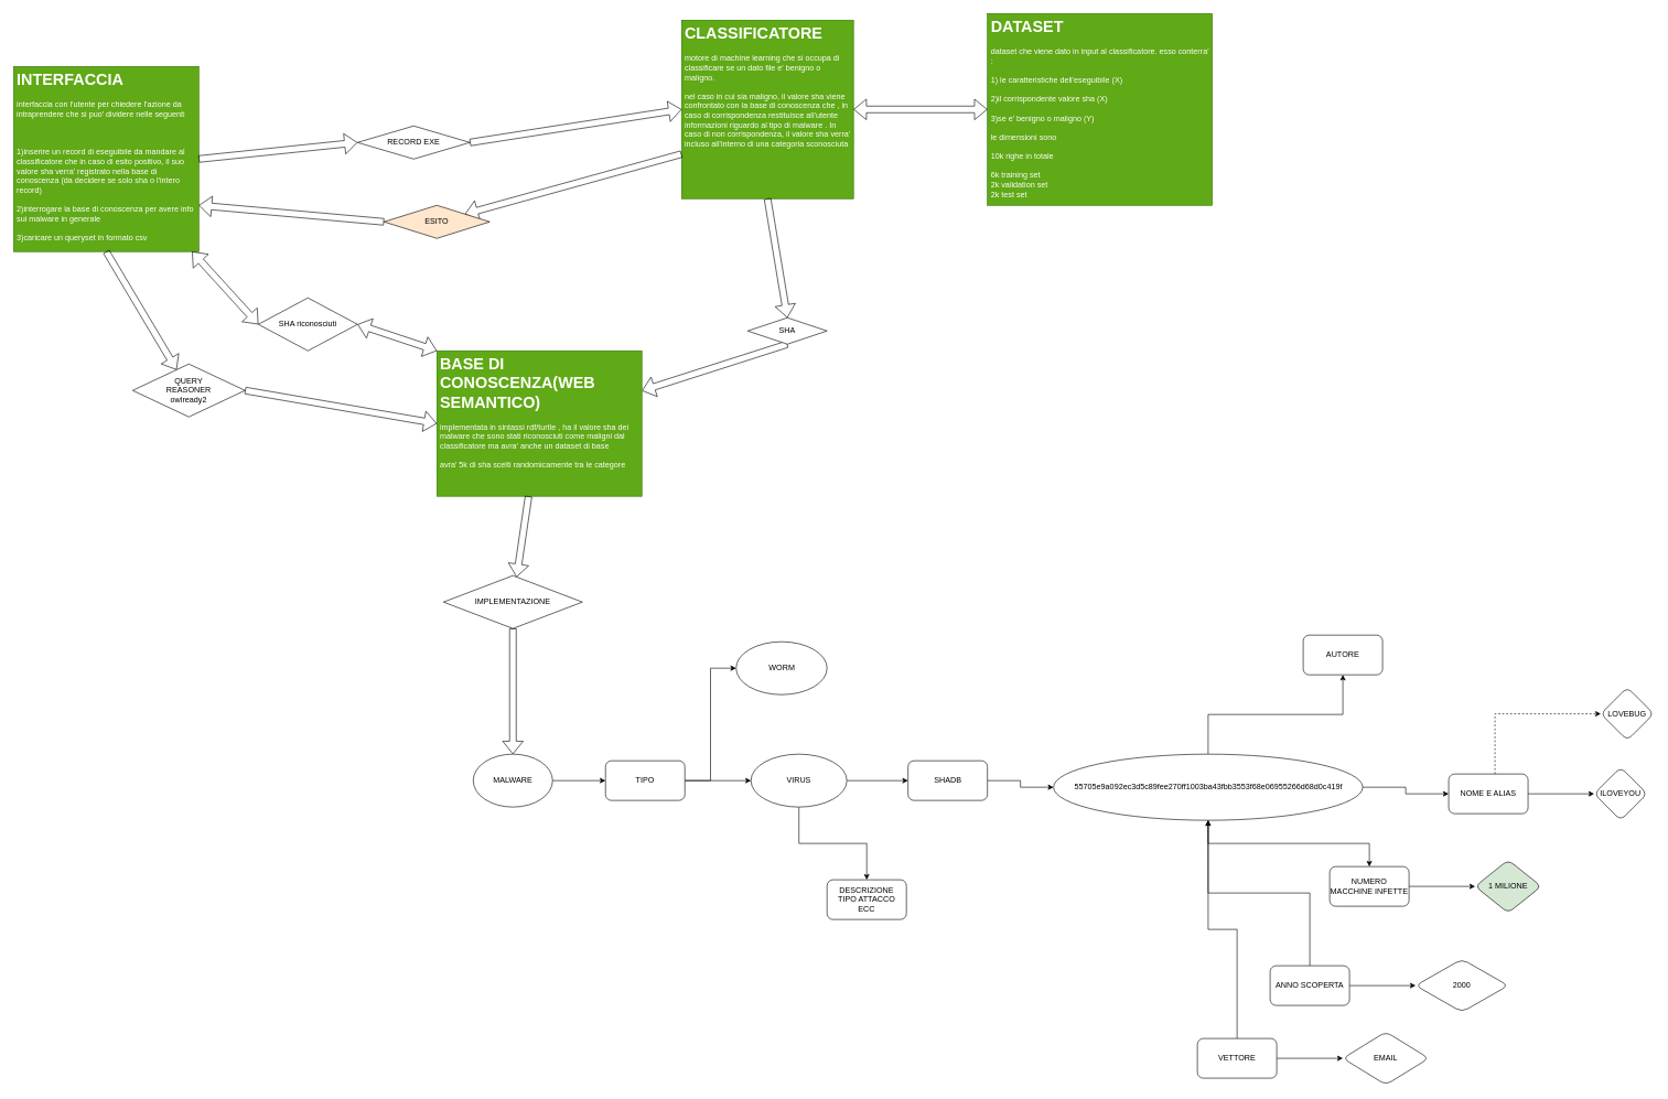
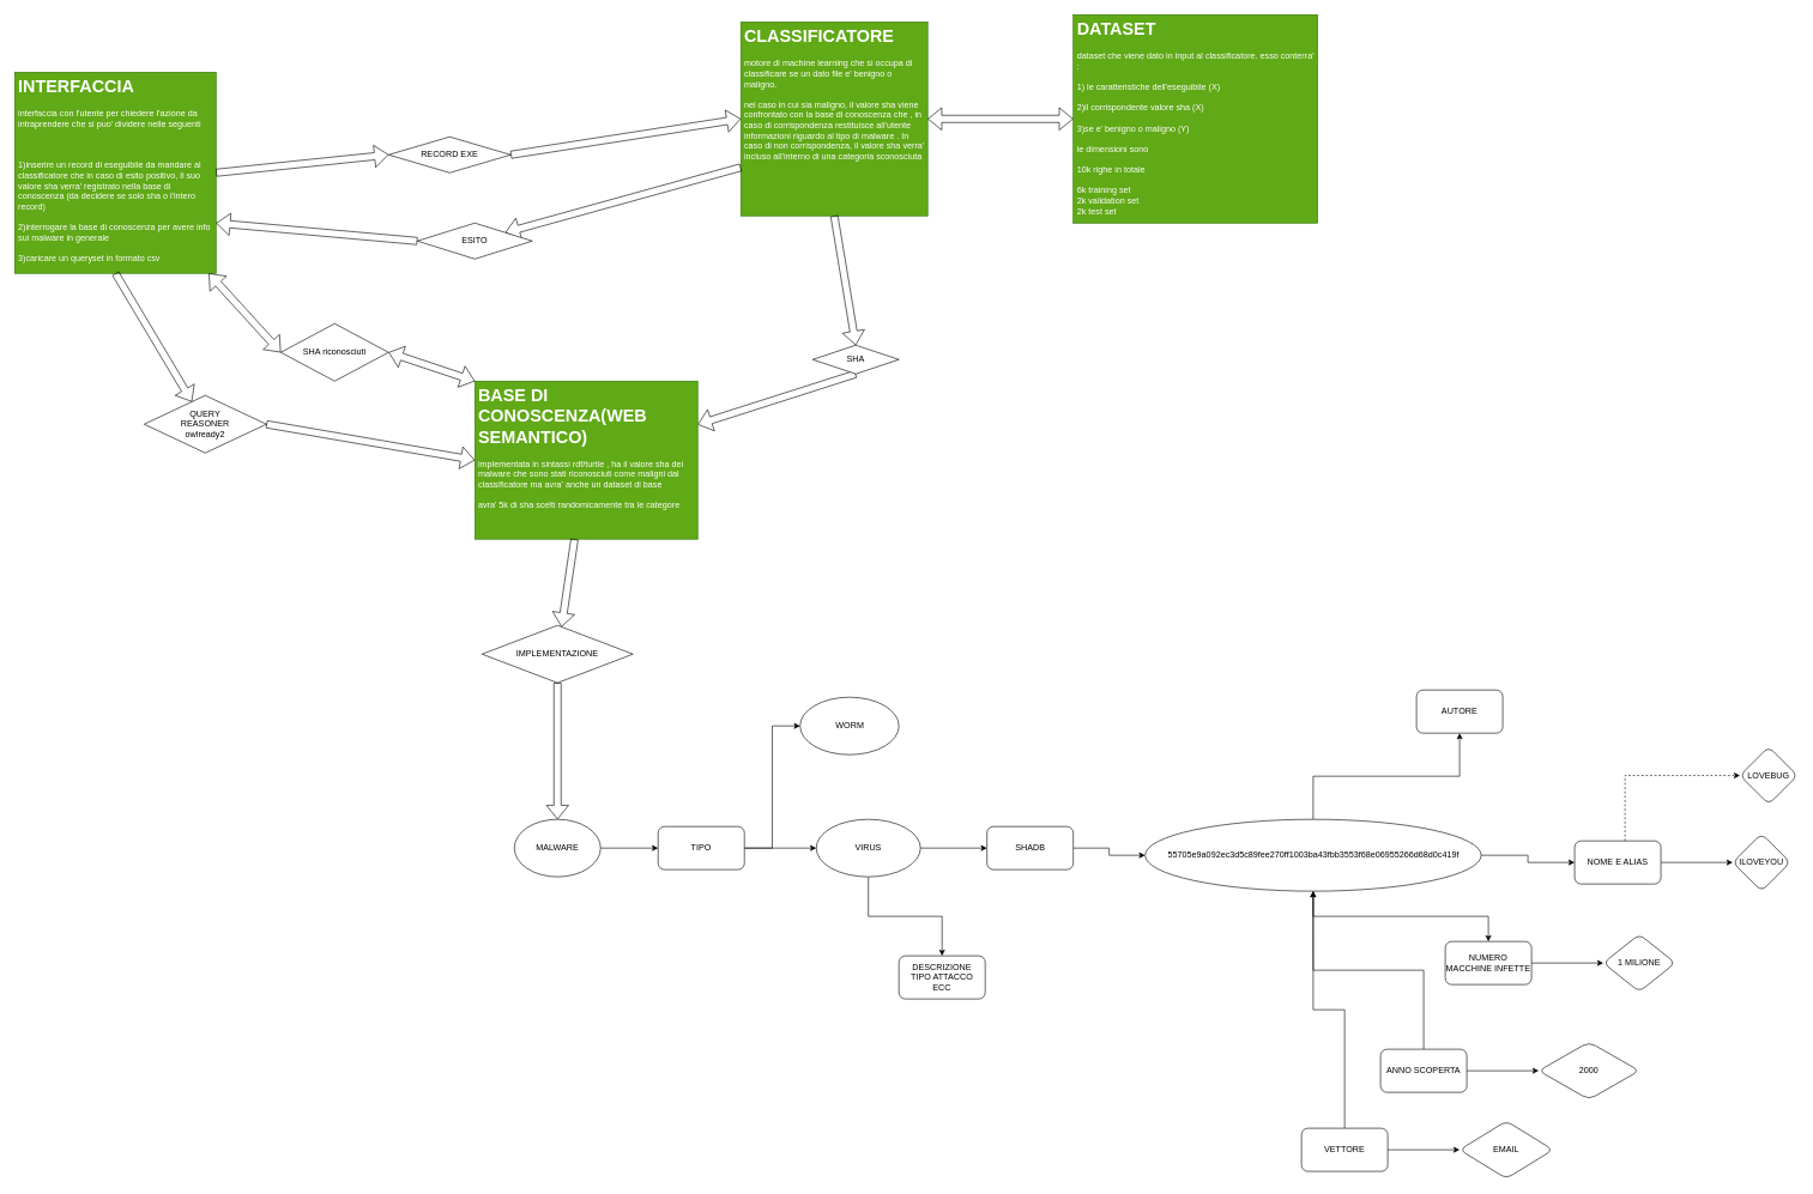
  <mxCell id="0" />
  <mxCell id="1" parent="0" />
  <mxCell id="2" value="&lt;h1&gt;INTERFACCIA&lt;/h1&gt;&lt;div&gt;interfaccia con l'utente per chiedere l'azione da intraprendere che si puo' dividere nelle seguenti&lt;/div&gt;&lt;div&gt;&lt;br&gt;&lt;/div&gt;&lt;div&gt;&lt;br&gt;&lt;/div&gt;&lt;div&gt;&lt;br&gt;&lt;/div&gt;&lt;div&gt;1)inserire un record di eseguibile da mandare al classificatore che in caso di esito positivo, il suo valore sha verra' registrato nella base di conoscenza (da decidere se solo sha o l'intero record)&lt;/div&gt;&lt;div&gt;&lt;br&gt;&lt;/div&gt;&lt;div&gt;2)interrogare la base di conoscenza per avere info sui malware in generale&lt;/div&gt;&lt;div&gt;&lt;br&gt;&lt;/div&gt;&lt;div&gt;3)caricare un queryset in formato csv&lt;/div&gt;" style="text;html=1;spacing=5;spacingTop=-20;whiteSpace=wrap;overflow=hidden;rounded=0;fillColor=#60a917;fontColor=#ffffff;strokeColor=#2D7600;" parent="1" vertex="1"><mxGeometry x="20" y="100" width="280" height="280" as="geometry" /></mxCell>
  <mxCell id="3" value="" style="shape=flexArrow;endArrow=classic;html=1;rounded=0;exitX=1;exitY=0.5;exitDx=0;exitDy=0;entryX=0;entryY=0.5;entryDx=0;entryDy=0;" parent="1" source="2" target="4" edge="1"><mxGeometry width="50" height="50" relative="1" as="geometry"><mxPoint x="430" y="350" as="sourcePoint" /><mxPoint x="480" y="300" as="targetPoint" /></mxGeometry></mxCell>
  <mxCell id="4" value="RECORD EXE" style="rhombus;whiteSpace=wrap;html=1;" parent="1" vertex="1"><mxGeometry x="540" y="190" width="170" height="50" as="geometry" /></mxCell>
  <mxCell id="5" value="&lt;h1&gt;CLASSIFICATORE&lt;/h1&gt;&lt;div&gt;motore di machine learning che si occupa di classificare se un dato file e' benigno o maligno.&lt;/div&gt;&lt;div&gt;&lt;br&gt;&lt;/div&gt;&lt;div&gt;nel caso in cui sia maligno, il valore sha viene confrontato con la base di conoscenza che , in caso di corrispondenza restituisce all'utente informazioni riguardo al tipo di malware . In caso di non corrispondenza, il valore sha verra' incluso all'interno di una categoria sconosciuta&lt;/div&gt;" style="text;html=1;strokeColor=#2D7600;fillColor=#60a917;spacing=5;spacingTop=-20;whiteSpace=wrap;overflow=hidden;rounded=0;fontColor=#ffffff;" parent="1" vertex="1"><mxGeometry x="1030" y="30" width="260" height="270" as="geometry" /></mxCell>
  <mxCell id="6" value="" style="shape=flexArrow;endArrow=classic;html=1;rounded=0;entryX=0;entryY=0.5;entryDx=0;entryDy=0;exitX=1;exitY=0.5;exitDx=0;exitDy=0;" parent="1" source="4" target="5" edge="1"><mxGeometry width="50" height="50" relative="1" as="geometry"><mxPoint x="780" y="350" as="sourcePoint" /><mxPoint x="830" y="300" as="targetPoint" /></mxGeometry></mxCell>
  <mxCell id="7" value="" style="shape=flexArrow;endArrow=classic;html=1;rounded=0;exitX=0.5;exitY=1;exitDx=0;exitDy=0;" parent="1" source="9" target="8" edge="1"><mxGeometry width="50" height="50" relative="1" as="geometry"><mxPoint x="1010" y="420" as="sourcePoint" /><mxPoint x="830" y="420" as="targetPoint" /><Array as="points" /></mxGeometry></mxCell>
  <mxCell id="8" value="&lt;h1&gt;BASE DI CONOSCENZA(WEB SEMANTICO)&lt;/h1&gt;&lt;div&gt;implementata in sintassi rdf/turtle , ha il valore sha dei malware che sono stati riconosciuti come maligni dal classificatore ma avra' anche un dataset di base&amp;nbsp;&lt;/div&gt;&lt;div&gt;&lt;br&gt;&lt;/div&gt;&lt;div&gt;avra' 5k di sha scelti randomicamente tra le categore&lt;/div&gt;" style="text;html=1;strokeColor=#2D7600;fillColor=#60a917;spacing=5;spacingTop=-20;whiteSpace=wrap;overflow=hidden;rounded=0;fontColor=#ffffff;" parent="1" vertex="1"><mxGeometry x="660" y="530" width="310" height="220" as="geometry" /></mxCell>
  <mxCell id="9" value="SHA" style="rhombus;whiteSpace=wrap;html=1;" parent="1" vertex="1"><mxGeometry x="1130" y="480" width="120" height="40" as="geometry" /></mxCell>
  <mxCell id="10" value="" style="shape=flexArrow;endArrow=classic;html=1;rounded=0;entryX=0.5;entryY=0;entryDx=0;entryDy=0;exitX=0.5;exitY=1;exitDx=0;exitDy=0;" parent="1" source="5" target="9" edge="1"><mxGeometry width="50" height="50" relative="1" as="geometry"><mxPoint x="780" y="600" as="sourcePoint" /><mxPoint x="830" y="550" as="targetPoint" /></mxGeometry></mxCell>
  <mxCell id="11" value="" style="shape=flexArrow;endArrow=classic;html=1;rounded=0;" parent="1" source="8" target="12" edge="1"><mxGeometry width="50" height="50" relative="1" as="geometry"><mxPoint x="780" y="1010" as="sourcePoint" /><mxPoint x="830" y="960" as="targetPoint" /></mxGeometry></mxCell>
  <mxCell id="12" value="IMPLEMENTAZIONE" style="rhombus;whiteSpace=wrap;html=1;" parent="1" vertex="1"><mxGeometry x="670" y="870" width="210" height="80" as="geometry" /></mxCell>
  <mxCell id="13" value="" style="shape=flexArrow;endArrow=classic;html=1;rounded=0;exitX=0.5;exitY=1;exitDx=0;exitDy=0;" parent="1" source="12" target="15" edge="1"><mxGeometry width="50" height="50" relative="1" as="geometry"><mxPoint x="780" y="1010" as="sourcePoint" /><mxPoint x="780" y="1090" as="targetPoint" /></mxGeometry></mxCell>
  <mxCell id="14" value="" style="edgeStyle=orthogonalEdgeStyle;rounded=0;orthogonalLoop=1;jettySize=auto;html=1;" parent="1" source="15" target="18" edge="1"><mxGeometry relative="1" as="geometry" /></mxCell>
  <mxCell id="15" value="MALWARE" style="ellipse;whiteSpace=wrap;html=1;" parent="1" vertex="1"><mxGeometry x="715" y="1140" width="120" height="80" as="geometry" /></mxCell>
  <mxCell id="16" value="" style="edgeStyle=orthogonalEdgeStyle;rounded=0;orthogonalLoop=1;jettySize=auto;html=1;" parent="1" source="18" target="21" edge="1"><mxGeometry relative="1" as="geometry" /></mxCell>
  <mxCell id="17" value="" style="edgeStyle=orthogonalEdgeStyle;rounded=0;orthogonalLoop=1;jettySize=auto;html=1;entryX=0;entryY=0.5;entryDx=0;entryDy=0;" parent="1" source="18" target="52" edge="1"><mxGeometry relative="1" as="geometry" /></mxCell>
  <mxCell id="18" value="TIPO" style="rounded=1;whiteSpace=wrap;html=1;" parent="1" vertex="1"><mxGeometry x="915" y="1150" width="120" height="60" as="geometry" /></mxCell>
  <mxCell id="19" value="" style="edgeStyle=orthogonalEdgeStyle;rounded=0;orthogonalLoop=1;jettySize=auto;html=1;" parent="1" source="21" target="23" edge="1"><mxGeometry relative="1" as="geometry" /></mxCell>
  <mxCell id="20" value="" style="edgeStyle=orthogonalEdgeStyle;rounded=0;orthogonalLoop=1;jettySize=auto;html=1;" parent="1" source="21" target="53" edge="1"><mxGeometry relative="1" as="geometry" /></mxCell>
  <mxCell id="21" value="VIRUS" style="ellipse;whiteSpace=wrap;html=1;rounded=1;" parent="1" vertex="1"><mxGeometry x="1135" y="1140" width="145" height="80" as="geometry" /></mxCell>
  <mxCell id="22" value="" style="edgeStyle=orthogonalEdgeStyle;rounded=0;orthogonalLoop=1;jettySize=auto;html=1;" parent="1" source="23" target="27" edge="1"><mxGeometry relative="1" as="geometry" /></mxCell>
  <mxCell id="23" value="SHADB" style="whiteSpace=wrap;html=1;rounded=1;" parent="1" vertex="1"><mxGeometry x="1372.5" y="1150" width="120" height="60" as="geometry" /></mxCell>
  <mxCell id="24" value="" style="edgeStyle=orthogonalEdgeStyle;rounded=0;orthogonalLoop=1;jettySize=auto;html=1;" parent="1" source="27" target="30" edge="1"><mxGeometry relative="1" as="geometry" /></mxCell>
  <mxCell id="25" value="" style="edgeStyle=orthogonalEdgeStyle;rounded=0;orthogonalLoop=1;jettySize=auto;html=1;" parent="1" source="27" target="34" edge="1"><mxGeometry relative="1" as="geometry" /></mxCell>
  <mxCell id="26" value="" style="edgeStyle=orthogonalEdgeStyle;rounded=0;orthogonalLoop=1;jettySize=auto;html=1;" parent="1" source="27" target="44" edge="1"><mxGeometry relative="1" as="geometry" /></mxCell>
  <mxCell id="27" value="&lt;span style=&quot;font-size: 12px;&quot;&gt;55705e9a092ec3d5c89fee270ff1003ba43fbb3553f68e06955266d68d0c419f&lt;/span&gt;" style="ellipse;whiteSpace=wrap;html=1;rounded=1;" parent="1" vertex="1"><mxGeometry x="1592.5" y="1140" width="467.5" height="100" as="geometry" /></mxCell>
  <mxCell id="28" value="" style="edgeStyle=orthogonalEdgeStyle;rounded=0;orthogonalLoop=1;jettySize=auto;html=1;" parent="1" source="30" target="31" edge="1"><mxGeometry relative="1" as="geometry" /></mxCell>
  <mxCell id="29" value="" style="edgeStyle=orthogonalEdgeStyle;rounded=0;orthogonalLoop=1;jettySize=auto;html=1;dashed=1;" parent="1" source="30" target="32" edge="1"><mxGeometry relative="1" as="geometry"><Array as="points"><mxPoint x="2260" y="1079" /></Array></mxGeometry></mxCell>
  <mxCell id="30" value="NOME E ALIAS" style="whiteSpace=wrap;html=1;rounded=1;" parent="1" vertex="1"><mxGeometry x="2190" y="1170" width="120" height="60" as="geometry" /></mxCell>
  <mxCell id="31" value="ILOVEYOU" style="rhombus;whiteSpace=wrap;html=1;rounded=1;" parent="1" vertex="1"><mxGeometry x="2410" y="1160" width="80" height="80" as="geometry" /></mxCell>
  <mxCell id="32" value="LOVEBUG" style="rhombus;whiteSpace=wrap;html=1;rounded=1;" parent="1" vertex="1"><mxGeometry x="2420" y="1039" width="80" height="80" as="geometry" /></mxCell>
  <mxCell id="33" value="" style="edgeStyle=orthogonalEdgeStyle;rounded=0;orthogonalLoop=1;jettySize=auto;html=1;" parent="1" source="34" target="35" edge="1"><mxGeometry relative="1" as="geometry" /></mxCell>
  <mxCell id="34" value="NUMERO MACCHINE INFETTE" style="whiteSpace=wrap;html=1;rounded=1;" parent="1" vertex="1"><mxGeometry x="2010" y="1310" width="120" height="60" as="geometry" /></mxCell>
- <mxCell id="35" value="1 MILIONE" style="rhombus;whiteSpace=wrap;html=1;rounded=1;fillColor=#d5e8d4;" parent="1" vertex="1"><mxGeometry x="2230" y="1300" width="100" height="80" as="geometry" /></mxCell>
+ <mxCell id="35" value="1 MILIONE" style="rhombus;whiteSpace=wrap;html=1;rounded=1;" parent="1" vertex="1"><mxGeometry x="2230" y="1300" width="100" height="80" as="geometry" /></mxCell>
  <mxCell id="36" value="" style="edgeStyle=orthogonalEdgeStyle;rounded=0;orthogonalLoop=1;jettySize=auto;html=1;" parent="1" source="38" target="27" edge="1"><mxGeometry relative="1" as="geometry" /></mxCell>
  <mxCell id="37" value="" style="edgeStyle=orthogonalEdgeStyle;rounded=0;orthogonalLoop=1;jettySize=auto;html=1;" parent="1" source="38" target="39" edge="1"><mxGeometry relative="1" as="geometry" /></mxCell>
  <mxCell id="38" value="ANNO SCOPERTA" style="rounded=1;whiteSpace=wrap;html=1;" parent="1" vertex="1"><mxGeometry x="1920" y="1460" width="120" height="60" as="geometry" /></mxCell>
  <mxCell id="39" value="2000" style="rhombus;whiteSpace=wrap;html=1;rounded=1;" parent="1" vertex="1"><mxGeometry x="2140" y="1450" width="140" height="80" as="geometry" /></mxCell>
  <mxCell id="40" value="" style="edgeStyle=orthogonalEdgeStyle;rounded=0;orthogonalLoop=1;jettySize=auto;html=1;" parent="1" source="42" target="27" edge="1"><mxGeometry relative="1" as="geometry" /></mxCell>
  <mxCell id="41" value="" style="edgeStyle=orthogonalEdgeStyle;rounded=0;orthogonalLoop=1;jettySize=auto;html=1;" parent="1" source="42" target="43" edge="1"><mxGeometry relative="1" as="geometry" /></mxCell>
  <mxCell id="42" value="VETTORE" style="rounded=1;whiteSpace=wrap;html=1;" parent="1" vertex="1"><mxGeometry x="1810" y="1570" width="120" height="60" as="geometry" /></mxCell>
  <mxCell id="43" value="EMAIL" style="rhombus;whiteSpace=wrap;html=1;rounded=1;" parent="1" vertex="1"><mxGeometry x="2030" y="1560" width="130" height="80" as="geometry" /></mxCell>
  <mxCell id="44" value="AUTORE" style="whiteSpace=wrap;html=1;rounded=1;" parent="1" vertex="1"><mxGeometry x="1970" y="960" width="120" height="60" as="geometry" /></mxCell>
  <mxCell id="45" value="" style="shape=flexArrow;endArrow=classic;html=1;rounded=0;exitX=0.5;exitY=1;exitDx=0;exitDy=0;" parent="1" source="2" target="46" edge="1"><mxGeometry width="50" height="50" relative="1" as="geometry"><mxPoint x="660" y="420" as="sourcePoint" /><mxPoint x="250" y="500" as="targetPoint" /></mxGeometry></mxCell>
  <mxCell id="46" value="QUERY&lt;br&gt;REASONER&lt;br&gt;owlready2" style="rhombus;whiteSpace=wrap;html=1;" parent="1" vertex="1"><mxGeometry x="200" y="550" width="170" height="80" as="geometry" /></mxCell>
  <mxCell id="47" value="" style="shape=flexArrow;endArrow=classic;html=1;rounded=0;exitX=1;exitY=0.5;exitDx=0;exitDy=0;entryX=0;entryY=0.5;entryDx=0;entryDy=0;" parent="1" source="46" target="8" edge="1"><mxGeometry width="50" height="50" relative="1" as="geometry"><mxPoint x="660" y="420" as="sourcePoint" /><mxPoint x="710" y="370" as="targetPoint" /></mxGeometry></mxCell>
  <mxCell id="48" value="" style="shape=flexArrow;endArrow=classic;html=1;rounded=0;exitX=0;exitY=0.75;exitDx=0;exitDy=0;" parent="1" source="5" target="49" edge="1"><mxGeometry width="50" height="50" relative="1" as="geometry"><mxPoint x="660" y="420" as="sourcePoint" /><mxPoint x="640" y="270" as="targetPoint" /></mxGeometry></mxCell>
- <mxCell id="49" value="ESITO" style="rhombus;whiteSpace=wrap;html=1;fillColor=#ffe6cc;" parent="1" vertex="1"><mxGeometry x="580" y="310" width="160" height="50" as="geometry" /></mxCell>
+ <mxCell id="49" value="ESITO" style="rhombus;whiteSpace=wrap;html=1;" parent="1" vertex="1"><mxGeometry x="580" y="310" width="160" height="50" as="geometry" /></mxCell>
  <mxCell id="50" value="" style="shape=flexArrow;endArrow=classic;html=1;rounded=0;entryX=1;entryY=0.75;entryDx=0;entryDy=0;exitX=0;exitY=0.5;exitDx=0;exitDy=0;" parent="1" source="49" target="2" edge="1"><mxGeometry width="50" height="50" relative="1" as="geometry"><mxPoint x="660" y="420" as="sourcePoint" /><mxPoint x="710" y="370" as="targetPoint" /></mxGeometry></mxCell>
  <mxCell id="51" value="&lt;h1&gt;DATASET&lt;/h1&gt;&lt;div&gt;dataset che viene dato in input al classificatore. esso conterra' :&lt;/div&gt;&lt;div&gt;&lt;br&gt;&lt;/div&gt;&lt;div&gt;1) le caratteristiche dell'eseguibile (X)&lt;/div&gt;&lt;div&gt;&lt;br&gt;&lt;/div&gt;&lt;div&gt;2)il corrispondente valore sha (X)&lt;/div&gt;&lt;div&gt;&lt;br&gt;&lt;/div&gt;&lt;div&gt;3)se e' benigno o maligno (Y)&lt;/div&gt;&lt;div&gt;&lt;br&gt;&lt;/div&gt;&lt;div&gt;le dimensioni sono&amp;nbsp;&lt;/div&gt;&lt;div&gt;&lt;br&gt;&lt;/div&gt;&lt;div&gt;10k righe in totale&amp;nbsp;&lt;/div&gt;&lt;div&gt;&lt;br&gt;&lt;/div&gt;&lt;div&gt;6k training set&lt;/div&gt;&lt;div&gt;2k validation set&lt;/div&gt;&lt;div&gt;2k test set&lt;/div&gt;" style="text;html=1;strokeColor=#2D7600;fillColor=#60a917;spacing=5;spacingTop=-20;whiteSpace=wrap;overflow=hidden;rounded=0;fontColor=#ffffff;" parent="1" vertex="1"><mxGeometry x="1492.5" y="20" width="340" height="290" as="geometry" /></mxCell>
  <mxCell id="52" value="WORM" style="ellipse;whiteSpace=wrap;html=1;" parent="1" vertex="1"><mxGeometry x="1112.5" y="970" width="137.5" height="80" as="geometry" /></mxCell>
  <mxCell id="53" value="DESCRIZIONE&lt;br&gt;TIPO ATTACCO&lt;br&gt;ECC" style="rounded=1;whiteSpace=wrap;html=1;" parent="1" vertex="1"><mxGeometry x="1250" y="1330" width="120" height="60" as="geometry" /></mxCell>
  <mxCell id="54" value="SHA riconosciuti" style="rhombus;whiteSpace=wrap;html=1;" parent="1" vertex="1"><mxGeometry x="390" y="450" width="150" height="80" as="geometry" /></mxCell>
  <mxCell id="55" value="" style="shape=flexArrow;endArrow=classic;startArrow=classic;html=1;rounded=0;entryX=0.964;entryY=1;entryDx=0;entryDy=0;entryPerimeter=0;exitX=0;exitY=0.5;exitDx=0;exitDy=0;" parent="1" source="54" target="2" edge="1"><mxGeometry width="100" height="100" relative="1" as="geometry"><mxPoint x="600" y="430" as="sourcePoint" /><mxPoint x="700" y="330" as="targetPoint" /></mxGeometry></mxCell>
  <mxCell id="56" value="" style="shape=flexArrow;endArrow=classic;startArrow=classic;html=1;rounded=0;entryX=0;entryY=0;entryDx=0;entryDy=0;exitX=1;exitY=0.5;exitDx=0;exitDy=0;" parent="1" source="54" target="8" edge="1"><mxGeometry width="100" height="100" relative="1" as="geometry"><mxPoint x="600" y="430" as="sourcePoint" /><mxPoint x="700" y="330" as="targetPoint" /></mxGeometry></mxCell>
  <mxCell id="57" value="" style="shape=flexArrow;endArrow=classic;startArrow=classic;html=1;rounded=0;entryX=0;entryY=0.5;entryDx=0;entryDy=0;" parent="1" source="5" target="51" edge="1"><mxGeometry width="100" height="100" relative="1" as="geometry"><mxPoint x="1410" y="60" as="sourcePoint" /><mxPoint x="1510" y="-40" as="targetPoint" /></mxGeometry></mxCell>
